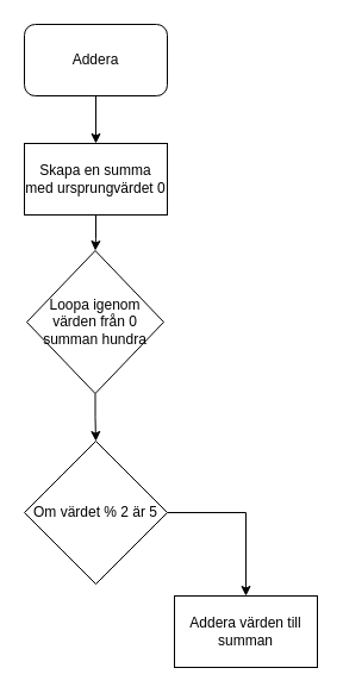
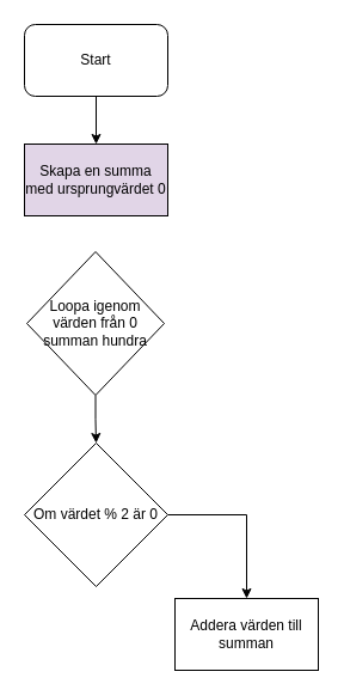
  <mxCell id="0" />
  <mxCell id="1" parent="0" />
  <mxCell id="2" style="edgeStyle=orthogonalEdgeStyle;rounded=0;orthogonalLoop=1;jettySize=auto;html=1;" edge="1" parent="1" source="3" target="7"><mxGeometry relative="1" as="geometry" /></mxCell>
- <mxCell id="3" value="Addera" style="rounded=1;whiteSpace=wrap;html=1;" vertex="1" parent="1"><mxGeometry x="20" y="20" width="120" height="60" as="geometry" /></mxCell>
+ <mxCell id="3" value="Start" style="rounded=1;whiteSpace=wrap;html=1;" vertex="1" parent="1"><mxGeometry x="20" y="20" width="120" height="60" as="geometry" /></mxCell>
  <mxCell id="4" style="edgeStyle=orthogonalEdgeStyle;rounded=0;orthogonalLoop=1;jettySize=auto;html=1;" edge="1" parent="1" source="5" target="9"><mxGeometry relative="1" as="geometry" /></mxCell>
  <mxCell id="5" value="Loopa igenom värden från 0 summan hundra" style="rhombus;whiteSpace=wrap;html=1;" vertex="1" parent="1"><mxGeometry x="22" y="210" width="115" height="120" as="geometry" /></mxCell>
- <mxCell id="6" style="edgeStyle=orthogonalEdgeStyle;rounded=0;orthogonalLoop=1;jettySize=auto;html=1;" edge="1" parent="1" source="7" target="5"><mxGeometry relative="1" as="geometry" /></mxCell>
- <mxCell id="7" value="Skapa en summa med ursprungvärdet 0" style="rounded=0;whiteSpace=wrap;html=1;" vertex="1" parent="1"><mxGeometry x="20" y="120" width="120" height="60" as="geometry" /></mxCell>
+ <mxCell id="7" value="Skapa en summa med ursprungvärdet 0" style="rounded=0;whiteSpace=wrap;html=1;fillColor=#e1d5e7;" vertex="1" parent="1"><mxGeometry x="20" y="120" width="120" height="60" as="geometry" /></mxCell>
  <mxCell id="8" style="edgeStyle=orthogonalEdgeStyle;rounded=0;orthogonalLoop=1;jettySize=auto;html=1;" edge="1" parent="1" source="9" target="10"><mxGeometry relative="1" as="geometry" /></mxCell>
- <mxCell id="9" value="Om värdet % 2 är 5" style="rhombus;whiteSpace=wrap;html=1;" vertex="1" parent="1"><mxGeometry x="20" y="370" width="120" height="120" as="geometry" /></mxCell>
+ <mxCell id="9" value="Om värdet % 2 är 0" style="rhombus;whiteSpace=wrap;html=1;" vertex="1" parent="1"><mxGeometry x="20" y="370" width="120" height="120" as="geometry" /></mxCell>
  <mxCell id="10" value="Addera värden till summan" style="rounded=0;whiteSpace=wrap;html=1;" vertex="1" parent="1"><mxGeometry x="146" y="500" width="120" height="60" as="geometry" /></mxCell>
